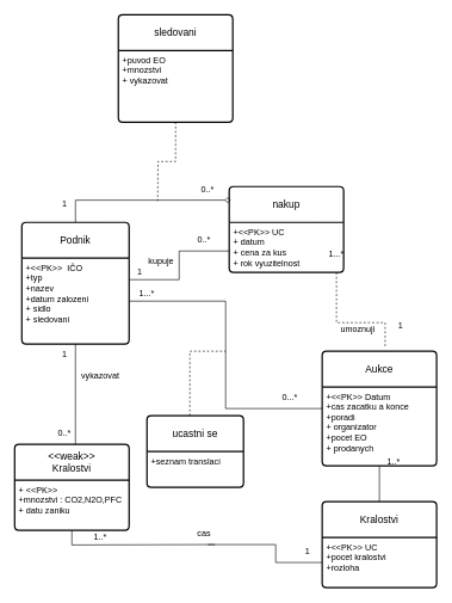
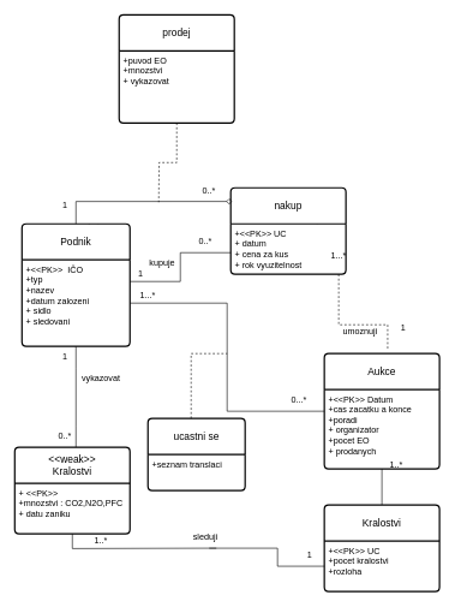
  <mxCell id="0" />
  <mxCell id="1" parent="0" />
  <mxCell id="2" style="edgeStyle=orthogonalEdgeStyle;rounded=0;orthogonalLoop=1;jettySize=auto;html=1;exitX=0.75;exitY=0;exitDx=0;exitDy=0;" parent="1" source="11" target="10" edge="1"><mxGeometry relative="1" as="geometry" /></mxCell>
  <mxCell id="3" style="edgeStyle=orthogonalEdgeStyle;rounded=0;orthogonalLoop=1;jettySize=auto;html=1;endArrow=none;endFill=0;exitX=0.75;exitY=1;exitDx=0;exitDy=0;entryX=0.75;entryY=1;entryDx=0;entryDy=0;" parent="1" source="26" target="27" edge="1"><mxGeometry relative="1" as="geometry"><mxPoint x="110" y="610" as="targetPoint" /><mxPoint x="100" y="506" as="sourcePoint" /><Array as="points"><mxPoint x="105" y="590" /><mxPoint x="105" y="590" /></Array></mxGeometry></mxCell>
  <mxCell id="4" style="edgeStyle=orthogonalEdgeStyle;rounded=0;orthogonalLoop=1;jettySize=auto;html=1;entryX=0;entryY=0.75;entryDx=0;entryDy=0;endArrow=none;endFill=0;exitX=1;exitY=0.25;exitDx=0;exitDy=0;" parent="1" source="30" target="10" edge="1"><mxGeometry relative="1" as="geometry"><mxPoint x="190" y="393" as="sourcePoint" /></mxGeometry></mxCell>
  <mxCell id="5" value="&lt;div&gt;&amp;lt;&amp;lt;weak&amp;gt;&amp;gt;&lt;br&gt;&lt;/div&gt;&lt;div&gt;Kralostvi&lt;br&gt;&lt;/div&gt;" style="swimlane;childLayout=stackLayout;horizontal=1;startSize=50;horizontalStack=0;rounded=1;fontSize=14;fontStyle=0;strokeWidth=2;resizeParent=0;resizeLast=1;shadow=0;dashed=0;align=center;arcSize=4;whiteSpace=wrap;html=1;" parent="1" vertex="1"><mxGeometry x="20" y="620" width="160" height="120" as="geometry" /></mxCell>
  <mxCell id="6" value="+ &amp;lt;&amp;lt;PK&amp;gt;&amp;gt;&lt;br&gt;+mnozstvi : CO2,N2O,PFC&lt;br&gt;&lt;div&gt;+ datu zaniku&lt;/div&gt;" style="align=left;strokeColor=none;fillColor=none;spacingLeft=4;fontSize=12;verticalAlign=top;resizable=0;rotatable=0;part=1;html=1;" parent="5" vertex="1"><mxGeometry y="50" width="160" height="70" as="geometry" /></mxCell>
  <mxCell id="7" value="vykazovat" style="text;html=1;align=center;verticalAlign=middle;whiteSpace=wrap;rounded=0;" parent="1" vertex="1"><mxGeometry x="110" y="510" width="60" height="30" as="geometry" /></mxCell>
- <mxCell id="8" value="sledovani" style="swimlane;childLayout=stackLayout;horizontal=1;startSize=50;horizontalStack=0;rounded=1;fontSize=14;fontStyle=0;strokeWidth=2;resizeParent=0;resizeLast=1;shadow=0;dashed=0;align=center;arcSize=4;whiteSpace=wrap;html=1;" parent="1" vertex="1"><mxGeometry x="165" y="20" width="160" height="150" as="geometry" /></mxCell>
+ <mxCell id="8" value="prodej" style="swimlane;childLayout=stackLayout;horizontal=1;startSize=50;horizontalStack=0;rounded=1;fontSize=14;fontStyle=0;strokeWidth=2;resizeParent=0;resizeLast=1;shadow=0;dashed=0;align=center;arcSize=4;whiteSpace=wrap;html=1;" parent="1" vertex="1"><mxGeometry x="165" y="20" width="160" height="150" as="geometry" /></mxCell>
  <mxCell id="9" value="+puvod EO&lt;br&gt;&lt;div&gt;+mnozstvi&lt;/div&gt;&lt;div&gt;+ vykazovat&lt;/div&gt;&lt;div&gt;&lt;br&gt;&lt;/div&gt;&lt;div&gt;&lt;br&gt;&lt;/div&gt;" style="align=left;strokeColor=none;fillColor=none;spacingLeft=4;fontSize=12;verticalAlign=top;resizable=0;rotatable=0;part=1;html=1;" parent="8" vertex="1"><mxGeometry y="50" width="160" height="100" as="geometry" /></mxCell>
  <mxCell id="10" value="nakup" style="swimlane;childLayout=stackLayout;horizontal=1;startSize=50;horizontalStack=0;rounded=1;fontSize=14;fontStyle=0;strokeWidth=2;resizeParent=0;resizeLast=1;shadow=0;dashed=0;align=center;arcSize=4;whiteSpace=wrap;html=1;" parent="1" vertex="1"><mxGeometry x="320" y="260" width="160" height="120" as="geometry" /></mxCell>
  <mxCell id="11" value="+&amp;lt;&amp;lt;PK&amp;gt;&amp;gt; UC&lt;br&gt;&lt;div&gt;+ datum&lt;/div&gt;&lt;div&gt;+ cena za kus&lt;/div&gt;&lt;div&gt;+ rok vyuzitelnost&lt;br&gt;&lt;/div&gt;" style="align=left;strokeColor=none;fillColor=none;spacingLeft=4;fontSize=12;verticalAlign=top;resizable=0;rotatable=0;part=1;html=1;" parent="10" vertex="1"><mxGeometry y="50" width="160" height="70" as="geometry" /></mxCell>
  <mxCell id="12" value="kupuje" style="text;html=1;align=center;verticalAlign=middle;whiteSpace=wrap;rounded=0;" parent="1" vertex="1"><mxGeometry x="195" y="350" width="60" height="30" as="geometry" /></mxCell>
  <mxCell id="13" value="Aukce" style="swimlane;childLayout=stackLayout;horizontal=1;startSize=50;horizontalStack=0;rounded=1;fontSize=14;fontStyle=0;strokeWidth=2;resizeParent=0;resizeLast=1;shadow=0;dashed=0;align=center;arcSize=4;whiteSpace=wrap;html=1;" parent="1" vertex="1"><mxGeometry x="450" y="490" width="160" height="160" as="geometry" /></mxCell>
  <mxCell id="14" value="+&amp;lt;&amp;lt;PK&amp;gt;&amp;gt; Datum&lt;br&gt;&lt;div&gt;+cas zacatku a konce&lt;/div&gt;&lt;div&gt;+poradi&lt;br&gt;&lt;/div&gt;&lt;div&gt;+ organizator&lt;br&gt;&lt;/div&gt;&lt;div&gt;+pocet EO&lt;/div&gt;&lt;div&gt;+ prodanych&lt;/div&gt;&lt;div&gt;&lt;br&gt;&lt;/div&gt;" style="align=left;strokeColor=none;fillColor=none;spacingLeft=4;fontSize=12;verticalAlign=top;resizable=0;rotatable=0;part=1;html=1;" parent="13" vertex="1"><mxGeometry y="50" width="160" height="110" as="geometry" /></mxCell>
  <mxCell id="15" style="edgeStyle=orthogonalEdgeStyle;rounded=0;orthogonalLoop=1;jettySize=auto;html=1;entryX=0.55;entryY=-0.027;entryDx=0;entryDy=0;entryPerimeter=0;endArrow=none;endFill=0;dashed=1;" parent="1" source="10" target="13" edge="1"><mxGeometry relative="1" as="geometry"><Array as="points"><mxPoint x="470" y="370" /><mxPoint x="470" y="450" /><mxPoint x="538" y="450" /></Array></mxGeometry></mxCell>
  <mxCell id="16" value="umoznuji" style="text;html=1;align=center;verticalAlign=middle;whiteSpace=wrap;rounded=0;" parent="1" vertex="1"><mxGeometry x="470" y="445" width="60" height="30" as="geometry" /></mxCell>
  <mxCell id="17" style="edgeStyle=orthogonalEdgeStyle;rounded=0;orthogonalLoop=1;jettySize=auto;html=1;endArrow=none;endFill=0;" parent="1" source="18" target="14" edge="1"><mxGeometry relative="1" as="geometry" /></mxCell>
  <mxCell id="18" value="Kralostvi" style="swimlane;childLayout=stackLayout;horizontal=1;startSize=50;horizontalStack=0;rounded=1;fontSize=14;fontStyle=0;strokeWidth=2;resizeParent=0;resizeLast=1;shadow=0;dashed=0;align=center;arcSize=4;whiteSpace=wrap;html=1;" parent="1" vertex="1"><mxGeometry x="450" y="700" width="160" height="120" as="geometry" /></mxCell>
  <mxCell id="19" value="&lt;div&gt;+&amp;lt;&amp;lt;PK&amp;gt;&amp;gt; UC&lt;/div&gt;&lt;div&gt;+pocet kralostvi&lt;br&gt;+rozloha&lt;/div&gt;" style="align=left;strokeColor=none;fillColor=none;spacingLeft=4;fontSize=12;verticalAlign=top;resizable=0;rotatable=0;part=1;html=1;" parent="18" vertex="1"><mxGeometry y="50" width="160" height="70" as="geometry" /></mxCell>
  <mxCell id="20" value="1..*" style="text;html=1;align=center;verticalAlign=middle;whiteSpace=wrap;rounded=0;" parent="1" vertex="1"><mxGeometry x="520" y="630" width="60" height="30" as="geometry" /></mxCell>
  <mxCell id="21" value="1" style="text;html=1;align=center;verticalAlign=middle;whiteSpace=wrap;rounded=0;" parent="1" vertex="1"><mxGeometry x="540" y="440" width="40" height="30" as="geometry" /></mxCell>
  <mxCell id="22" value="1...*" style="text;html=1;align=center;verticalAlign=middle;whiteSpace=wrap;rounded=0;" parent="1" vertex="1"><mxGeometry x="440" y="340" width="60" height="30" as="geometry" /></mxCell>
  <mxCell id="23" value="1" style="text;html=1;align=center;verticalAlign=middle;whiteSpace=wrap;rounded=0;" parent="1" vertex="1"><mxGeometry x="165" y="365" width="60" height="30" as="geometry" /></mxCell>
  <mxCell id="24" value="1..*" style="text;html=1;align=center;verticalAlign=middle;whiteSpace=wrap;rounded=0;" parent="1" vertex="1"><mxGeometry x="100" y="300" width="60" height="30" as="geometry" /></mxCell>
  <mxCell id="25" value="0..*" style="text;html=1;align=center;verticalAlign=middle;whiteSpace=wrap;rounded=0;" parent="1" vertex="1"><mxGeometry x="245" y="320" width="80" height="30" as="geometry" /></mxCell>
  <mxCell id="26" value="1" style="text;html=1;align=center;verticalAlign=middle;whiteSpace=wrap;rounded=0;" parent="1" vertex="1"><mxGeometry x="60" y="480" width="60" height="30" as="geometry" /></mxCell>
  <mxCell id="27" value="0..*" style="text;html=1;align=center;verticalAlign=middle;whiteSpace=wrap;rounded=0;" parent="1" vertex="1"><mxGeometry x="60" y="590" width="60" height="30" as="geometry" /></mxCell>
  <mxCell id="28" style="edgeStyle=orthogonalEdgeStyle;rounded=0;orthogonalLoop=1;jettySize=auto;html=1;exitX=0.5;exitY=1;exitDx=0;exitDy=0;endArrow=none;endFill=0;" parent="1" source="29" edge="1"><mxGeometry relative="1" as="geometry"><mxPoint x="105" y="510" as="targetPoint" /></mxGeometry></mxCell>
  <mxCell id="29" value="Podnik" style="swimlane;childLayout=stackLayout;horizontal=1;startSize=50;horizontalStack=0;rounded=1;fontSize=14;fontStyle=0;strokeWidth=2;resizeParent=0;resizeLast=1;shadow=0;dashed=0;align=center;arcSize=4;whiteSpace=wrap;html=1;" parent="1" vertex="1"><mxGeometry x="30" y="310" width="150" height="170" as="geometry" /></mxCell>
  <mxCell id="30" value="&lt;div&gt;+&amp;lt;&amp;lt;PK&amp;gt;&amp;gt;&amp;nbsp; IČO&lt;/div&gt;&lt;div&gt;+typ&lt;/div&gt;&lt;div&gt;+nazev&lt;/div&gt;&lt;div&gt;+datum zalozeni&lt;/div&gt;&lt;div&gt;+ sidlo&lt;/div&gt;&lt;div&gt;+ sledovani&lt;/div&gt;&lt;div&gt;&lt;br&gt;&lt;/div&gt;" style="align=left;strokeColor=none;fillColor=none;spacingLeft=4;fontSize=12;verticalAlign=top;resizable=0;rotatable=0;part=1;html=1;" parent="29" vertex="1"><mxGeometry y="50" width="150" height="120" as="geometry" /></mxCell>
  <mxCell id="31" value="1" style="text;html=1;align=center;verticalAlign=middle;whiteSpace=wrap;rounded=0;" parent="1" vertex="1"><mxGeometry x="60" y="270" width="60" height="30" as="geometry" /></mxCell>
  <mxCell id="32" style="edgeStyle=orthogonalEdgeStyle;rounded=0;orthogonalLoop=1;jettySize=auto;html=1;exitX=0.5;exitY=0;exitDx=0;exitDy=0;entryX=0.013;entryY=0.158;entryDx=0;entryDy=0;entryPerimeter=0;endArrow=diamond;endFill=0;" parent="1" source="29" target="10" edge="1"><mxGeometry relative="1" as="geometry" /></mxCell>
  <mxCell id="33" style="edgeStyle=orthogonalEdgeStyle;rounded=0;orthogonalLoop=1;jettySize=auto;html=1;exitX=1;exitY=0.5;exitDx=0;exitDy=0;entryX=0;entryY=0.5;entryDx=0;entryDy=0;endArrow=none;endFill=0;" parent="1" source="30" target="13" edge="1"><mxGeometry relative="1" as="geometry" /></mxCell>
  <mxCell id="34" style="edgeStyle=orthogonalEdgeStyle;rounded=0;orthogonalLoop=1;jettySize=auto;html=1;endArrow=none;endFill=0;dashed=1;" parent="1" source="9" edge="1"><mxGeometry relative="1" as="geometry"><mxPoint x="220" y="280" as="targetPoint" /></mxGeometry></mxCell>
  <mxCell id="35" value="0..*" style="text;html=1;align=center;verticalAlign=middle;whiteSpace=wrap;rounded=0;" parent="1" vertex="1"><mxGeometry x="250" y="250" width="80" height="30" as="geometry" /></mxCell>
  <mxCell id="36" value="1...*" style="text;html=1;align=center;verticalAlign=middle;whiteSpace=wrap;rounded=0;" parent="1" vertex="1"><mxGeometry x="175" y="395" width="60" height="30" as="geometry" /></mxCell>
  <mxCell id="37" style="edgeStyle=orthogonalEdgeStyle;rounded=0;orthogonalLoop=1;jettySize=auto;html=1;endArrow=none;endFill=0;dashed=1;" edge="1" parent="1"><mxGeometry relative="1" as="geometry"><mxPoint x="315" y="490" as="targetPoint" /><mxPoint x="265" y="580" as="sourcePoint" /><Array as="points"><mxPoint x="265" y="490" /></Array></mxGeometry></mxCell>
  <mxCell id="38" value="ucastni se" style="swimlane;childLayout=stackLayout;horizontal=1;startSize=50;horizontalStack=0;rounded=1;fontSize=14;fontStyle=0;strokeWidth=2;resizeParent=0;resizeLast=1;shadow=0;dashed=0;align=center;arcSize=4;whiteSpace=wrap;html=1;" vertex="1" parent="1"><mxGeometry x="205" y="580" width="135" height="100" as="geometry" /></mxCell>
  <mxCell id="39" value="+seznam translaci" style="align=left;strokeColor=none;fillColor=none;spacingLeft=4;fontSize=12;verticalAlign=top;resizable=0;rotatable=0;part=1;html=1;" vertex="1" parent="38"><mxGeometry y="50" width="135" height="50" as="geometry" /></mxCell>
  <mxCell id="40" style="edgeStyle=orthogonalEdgeStyle;rounded=0;orthogonalLoop=1;jettySize=auto;html=1;entryX=0.5;entryY=1;entryDx=0;entryDy=0;endArrow=none;endFill=0;" edge="1" parent="1" target="6"><mxGeometry relative="1" as="geometry"><mxPoint x="290" y="760" as="sourcePoint" /></mxGeometry></mxCell>
  <mxCell id="41" value="" style="edgeStyle=orthogonalEdgeStyle;rounded=0;orthogonalLoop=1;jettySize=auto;html=1;endArrow=none;endFill=0;" edge="1" parent="1" source="19"><mxGeometry relative="1" as="geometry"><mxPoint x="450" y="785" as="sourcePoint" /><mxPoint x="300" y="760" as="targetPoint" /><Array as="points"><mxPoint x="385" y="785" /><mxPoint x="385" y="760" /><mxPoint x="290" y="760" /></Array></mxGeometry></mxCell>
- <mxCell id="42" value="cas" style="text;html=1;align=center;verticalAlign=middle;whiteSpace=wrap;rounded=0;" vertex="1" parent="1"><mxGeometry x="255" y="730" width="60" height="30" as="geometry" /></mxCell>
+ <mxCell id="42" value="sleduji" style="text;html=1;align=center;verticalAlign=middle;whiteSpace=wrap;rounded=0;" vertex="1" parent="1"><mxGeometry x="255" y="730" width="60" height="30" as="geometry" /></mxCell>
  <mxCell id="43" value="1..*" style="text;html=1;align=center;verticalAlign=middle;whiteSpace=wrap;rounded=0;" vertex="1" parent="1"><mxGeometry x="110" y="735" width="60" height="30" as="geometry" /></mxCell>
  <mxCell id="44" value="1" style="text;html=1;align=center;verticalAlign=middle;whiteSpace=wrap;rounded=0;" vertex="1" parent="1"><mxGeometry x="390" y="760" width="80" height="20" as="geometry" /></mxCell>
- <mxCell id="45" value="0...*" style="text;html=1;align=center;verticalAlign=middle;whiteSpace=wrap;rounded=0;" parent="1" vertex="1"><mxGeometry x="370" y="540" width="70" height="30" as="geometry" /></mxCell>
+ <mxCell id="45" value="0...*" style="text;html=1;align=center;verticalAlign=middle;whiteSpace=wrap;rounded=0;" parent="1" vertex="1"><mxGeometry x="380" y="540" width="70" height="30" as="geometry" /></mxCell>
